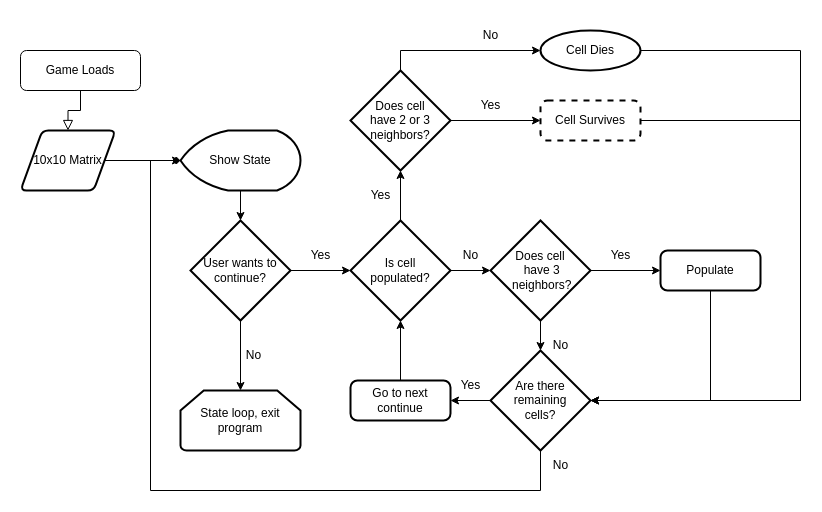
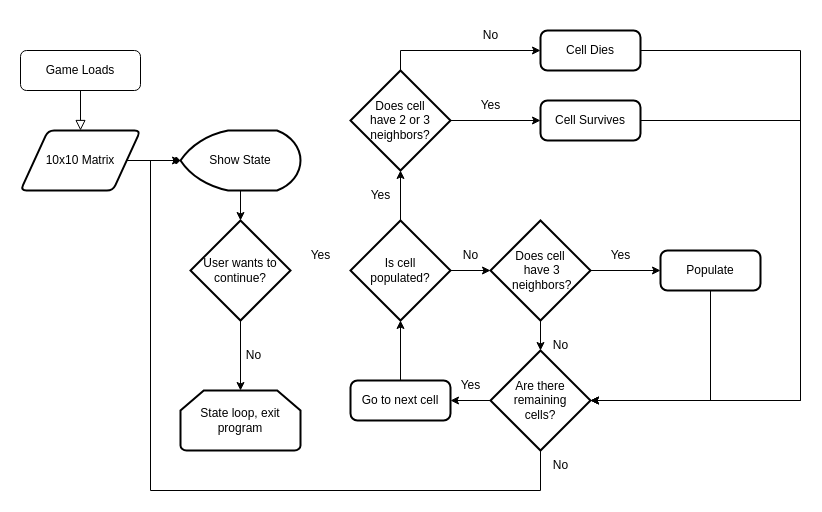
  <mxCell id="0" />
  <mxCell id="1" parent="0" />
  <mxCell id="2" value="" style="rounded=0;html=1;jettySize=auto;orthogonalLoop=1;fontSize=11;endArrow=block;endFill=0;endSize=8;strokeWidth=1;shadow=0;labelBackgroundColor=none;edgeStyle=orthogonalEdgeStyle;entryX=0.5;entryY=0;entryDx=0;entryDy=0;" parent="1" source="3" target="4" edge="1"><mxGeometry relative="1" as="geometry"><mxPoint x="80" y="140" as="targetPoint" /></mxGeometry></mxCell>
  <mxCell id="3" value="Game Loads" style="rounded=1;whiteSpace=wrap;html=1;fontSize=12;glass=0;strokeWidth=1;shadow=0;" parent="1" vertex="1"><mxGeometry x="20" y="50" width="120" height="40" as="geometry" /></mxCell>
- <mxCell id="4" value="10x10 Matrix" style="shape=parallelogram;html=1;strokeWidth=2;perimeter=parallelogramPerimeter;whiteSpace=wrap;rounded=1;arcSize=12;size=0.23;" vertex="1" parent="1"><mxGeometry x="20" y="130" width="95" height="60" as="geometry" /></mxCell>
+ <mxCell id="4" value="10x10 Matrix" style="shape=parallelogram;html=1;strokeWidth=2;perimeter=parallelogramPerimeter;whiteSpace=wrap;rounded=1;arcSize=12;size=0.23;" vertex="1" parent="1"><mxGeometry x="20" y="130" width="120" height="60" as="geometry" /></mxCell>
  <mxCell id="5" value="Show State" style="strokeWidth=2;html=1;shape=mxgraph.flowchart.display;whiteSpace=wrap;" vertex="1" parent="1"><mxGeometry x="180" y="130" width="120" height="60" as="geometry" /></mxCell>
  <mxCell id="6" style="edgeStyle=orthogonalEdgeStyle;rounded=0;orthogonalLoop=1;jettySize=auto;html=1;entryX=0;entryY=0.5;entryDx=0;entryDy=0;entryPerimeter=0;endArrow=diamond;" edge="1" parent="1" source="4" target="5"><mxGeometry relative="1" as="geometry" /></mxCell>
  <mxCell id="7" value="State loop, exit program" style="strokeWidth=2;html=1;shape=mxgraph.flowchart.loop_limit;whiteSpace=wrap;" vertex="1" parent="1"><mxGeometry x="180" y="390" width="120" height="60" as="geometry" /></mxCell>
- <mxCell id="8" style="edgeStyle=orthogonalEdgeStyle;rounded=0;orthogonalLoop=1;jettySize=auto;html=1;entryX=0;entryY=0.5;entryDx=0;entryDy=0;entryPerimeter=0;" edge="1" parent="1" source="9" target="15"><mxGeometry relative="1" as="geometry"><mxPoint x="370" y="270" as="targetPoint" /></mxGeometry></mxCell>
  <mxCell id="9" value="User wants to continue?" style="strokeWidth=2;html=1;shape=mxgraph.flowchart.decision;whiteSpace=wrap;" vertex="1" parent="1"><mxGeometry x="190" y="220" width="100" height="100" as="geometry" /></mxCell>
  <mxCell id="10" style="edgeStyle=orthogonalEdgeStyle;rounded=0;orthogonalLoop=1;jettySize=auto;html=1;entryX=0.5;entryY=0;entryDx=0;entryDy=0;entryPerimeter=0;" edge="1" parent="1" source="5" target="9"><mxGeometry relative="1" as="geometry" /></mxCell>
  <mxCell id="11" style="edgeStyle=orthogonalEdgeStyle;rounded=0;orthogonalLoop=1;jettySize=auto;html=1;entryX=0.5;entryY=0;entryDx=0;entryDy=0;entryPerimeter=0;" edge="1" parent="1" source="9" target="7"><mxGeometry relative="1" as="geometry" /></mxCell>
  <mxCell id="12" value="No" style="text;html=1;align=center;verticalAlign=middle;resizable=0;points=[];autosize=1;strokeColor=none;fillColor=none;" vertex="1" parent="1"><mxGeometry x="233" y="340" width="40" height="30" as="geometry" /></mxCell>
  <mxCell id="13" value="Yes" style="text;html=1;align=center;verticalAlign=middle;resizable=0;points=[];autosize=1;strokeColor=none;fillColor=none;" vertex="1" parent="1"><mxGeometry x="300" y="240" width="40" height="30" as="geometry" /></mxCell>
  <mxCell id="14" style="edgeStyle=orthogonalEdgeStyle;rounded=0;orthogonalLoop=1;jettySize=auto;html=1;entryX=0.5;entryY=1;entryDx=0;entryDy=0;entryPerimeter=0;" edge="1" parent="1" source="15" target="34"><mxGeometry relative="1" as="geometry"><mxPoint x="400" y="170" as="targetPoint" /></mxGeometry></mxCell>
  <mxCell id="15" value="Is cell&lt;br&gt;populated?" style="strokeWidth=2;html=1;shape=mxgraph.flowchart.decision;whiteSpace=wrap;" vertex="1" parent="1"><mxGeometry x="350" y="220" width="100" height="100" as="geometry" /></mxCell>
  <mxCell id="16" style="edgeStyle=orthogonalEdgeStyle;rounded=0;orthogonalLoop=1;jettySize=auto;html=1;entryX=0;entryY=0.5;entryDx=0;entryDy=0;" edge="1" parent="1" source="18" target="22"><mxGeometry relative="1" as="geometry" /></mxCell>
  <mxCell id="17" style="edgeStyle=orthogonalEdgeStyle;rounded=0;orthogonalLoop=1;jettySize=auto;html=1;entryX=0.5;entryY=0;entryDx=0;entryDy=0;entryPerimeter=0;" edge="1" parent="1" source="18" target="29"><mxGeometry relative="1" as="geometry" /></mxCell>
  <mxCell id="18" value="Does cell&lt;br&gt;&amp;nbsp;have 3&lt;br&gt;&amp;nbsp;neighbors?" style="strokeWidth=2;html=1;shape=mxgraph.flowchart.decision;whiteSpace=wrap;" vertex="1" parent="1"><mxGeometry x="490" y="220" width="100" height="100" as="geometry" /></mxCell>
  <mxCell id="19" style="edgeStyle=orthogonalEdgeStyle;rounded=0;orthogonalLoop=1;jettySize=auto;html=1;entryX=0;entryY=0.5;entryDx=0;entryDy=0;entryPerimeter=0;" edge="1" parent="1" source="15" target="18"><mxGeometry relative="1" as="geometry" /></mxCell>
  <mxCell id="20" value="No" style="text;html=1;align=center;verticalAlign=middle;resizable=0;points=[];autosize=1;strokeColor=none;fillColor=none;" vertex="1" parent="1"><mxGeometry x="450" y="240" width="40" height="30" as="geometry" /></mxCell>
  <mxCell id="21" style="edgeStyle=orthogonalEdgeStyle;rounded=0;orthogonalLoop=1;jettySize=auto;html=1;entryX=1;entryY=0.5;entryDx=0;entryDy=0;entryPerimeter=0;" edge="1" parent="1" source="22" target="29"><mxGeometry relative="1" as="geometry"><Array as="points"><mxPoint x="710" y="400" /></Array></mxGeometry></mxCell>
  <mxCell id="22" value="Populate" style="rounded=1;whiteSpace=wrap;html=1;absoluteArcSize=1;arcSize=14;strokeWidth=2;" vertex="1" parent="1"><mxGeometry x="660" y="250" width="100" height="40" as="geometry" /></mxCell>
  <mxCell id="23" value="Yes" style="text;html=1;align=center;verticalAlign=middle;resizable=0;points=[];autosize=1;strokeColor=none;fillColor=none;" vertex="1" parent="1"><mxGeometry x="600" y="240" width="40" height="30" as="geometry" /></mxCell>
- <mxCell id="24" value="Go to next continue" style="rounded=1;whiteSpace=wrap;html=1;absoluteArcSize=1;arcSize=14;strokeWidth=2;" vertex="1" parent="1"><mxGeometry x="350" y="380" width="100" height="40" as="geometry" /></mxCell>
+ <mxCell id="24" value="Go to next cell" style="rounded=1;whiteSpace=wrap;html=1;absoluteArcSize=1;arcSize=14;strokeWidth=2;" vertex="1" parent="1"><mxGeometry x="350" y="380" width="100" height="40" as="geometry" /></mxCell>
  <mxCell id="25" value="No" style="text;html=1;align=center;verticalAlign=middle;resizable=0;points=[];autosize=1;strokeColor=none;fillColor=none;" vertex="1" parent="1"><mxGeometry x="540" y="330" width="40" height="30" as="geometry" /></mxCell>
  <mxCell id="26" style="edgeStyle=orthogonalEdgeStyle;rounded=0;orthogonalLoop=1;jettySize=auto;html=1;entryX=0.5;entryY=1;entryDx=0;entryDy=0;entryPerimeter=0;" edge="1" parent="1" source="24" target="15"><mxGeometry relative="1" as="geometry" /></mxCell>
  <mxCell id="27" style="edgeStyle=orthogonalEdgeStyle;rounded=0;orthogonalLoop=1;jettySize=auto;html=1;entryX=1;entryY=0.5;entryDx=0;entryDy=0;" edge="1" parent="1" source="29" target="24"><mxGeometry relative="1" as="geometry" /></mxCell>
  <mxCell id="28" style="edgeStyle=orthogonalEdgeStyle;rounded=0;orthogonalLoop=1;jettySize=auto;html=1;" edge="1" parent="1" source="29" target="5"><mxGeometry relative="1" as="geometry"><Array as="points"><mxPoint x="540" y="490" /><mxPoint x="150" y="490" /><mxPoint x="150" y="160" /></Array></mxGeometry></mxCell>
  <mxCell id="29" value="Are there remaining&lt;br&gt;cells?" style="strokeWidth=2;html=1;shape=mxgraph.flowchart.decision;whiteSpace=wrap;" vertex="1" parent="1"><mxGeometry x="490" y="350" width="100" height="100" as="geometry" /></mxCell>
  <mxCell id="30" value="Yes" style="text;html=1;align=center;verticalAlign=middle;resizable=0;points=[];autosize=1;strokeColor=none;fillColor=none;" vertex="1" parent="1"><mxGeometry x="450" y="370" width="40" height="30" as="geometry" /></mxCell>
  <mxCell id="31" value="No" style="text;html=1;align=center;verticalAlign=middle;resizable=0;points=[];autosize=1;strokeColor=none;fillColor=none;" vertex="1" parent="1"><mxGeometry x="540" y="450" width="40" height="30" as="geometry" /></mxCell>
  <mxCell id="32" style="edgeStyle=orthogonalEdgeStyle;rounded=0;orthogonalLoop=1;jettySize=auto;html=1;entryX=0;entryY=0.5;entryDx=0;entryDy=0;" edge="1" parent="1" source="34" target="36"><mxGeometry relative="1" as="geometry"><mxPoint x="530" y="120" as="targetPoint" /></mxGeometry></mxCell>
  <mxCell id="33" style="edgeStyle=orthogonalEdgeStyle;rounded=0;orthogonalLoop=1;jettySize=auto;html=1;entryX=0;entryY=0.5;entryDx=0;entryDy=0;" edge="1" parent="1" source="34" target="38"><mxGeometry relative="1" as="geometry"><Array as="points"><mxPoint x="400" y="50" /></Array></mxGeometry></mxCell>
  <mxCell id="34" value="Does cell&lt;br&gt;have 2 or 3 neighbors?" style="strokeWidth=2;html=1;shape=mxgraph.flowchart.decision;whiteSpace=wrap;" vertex="1" parent="1"><mxGeometry x="350" y="70" width="100" height="100" as="geometry" /></mxCell>
  <mxCell id="35" value="Yes" style="text;html=1;align=center;verticalAlign=middle;resizable=0;points=[];autosize=1;strokeColor=none;fillColor=none;" vertex="1" parent="1"><mxGeometry x="360" y="180" width="40" height="30" as="geometry" /></mxCell>
- <mxCell id="36" value="Cell Survives" style="rounded=1;whiteSpace=wrap;html=1;absoluteArcSize=1;arcSize=14;strokeWidth=2;dashed=1;" vertex="1" parent="1"><mxGeometry x="540" y="100" width="100" height="40" as="geometry" /></mxCell>
+ <mxCell id="36" value="Cell Survives" style="rounded=1;whiteSpace=wrap;html=1;absoluteArcSize=1;arcSize=14;strokeWidth=2;" vertex="1" parent="1"><mxGeometry x="540" y="100" width="100" height="40" as="geometry" /></mxCell>
  <mxCell id="37" value="Yes" style="text;html=1;align=center;verticalAlign=middle;resizable=0;points=[];autosize=1;strokeColor=none;fillColor=none;" vertex="1" parent="1"><mxGeometry x="470" y="90" width="40" height="30" as="geometry" /></mxCell>
- <mxCell id="38" value="Cell Dies" style="ellipse;whiteSpace=wrap;html=1;absoluteArcSize=1;arcSize=14;strokeWidth=2;" vertex="1" parent="1"><mxGeometry x="540" y="30" width="100" height="40" as="geometry" /></mxCell>
+ <mxCell id="38" value="Cell Dies" style="rounded=1;whiteSpace=wrap;html=1;absoluteArcSize=1;arcSize=14;strokeWidth=2;" vertex="1" parent="1"><mxGeometry x="540" y="30" width="100" height="40" as="geometry" /></mxCell>
  <mxCell id="39" value="No" style="text;html=1;align=center;verticalAlign=middle;resizable=0;points=[];autosize=1;strokeColor=none;fillColor=none;" vertex="1" parent="1"><mxGeometry x="470" y="20" width="40" height="30" as="geometry" /></mxCell>
  <mxCell id="40" style="edgeStyle=orthogonalEdgeStyle;rounded=0;orthogonalLoop=1;jettySize=auto;html=1;entryX=1;entryY=0.5;entryDx=0;entryDy=0;entryPerimeter=0;" edge="1" parent="1" source="36" target="29"><mxGeometry relative="1" as="geometry"><Array as="points"><mxPoint x="800" y="120" /><mxPoint x="800" y="400" /></Array></mxGeometry></mxCell>
  <mxCell id="41" style="edgeStyle=orthogonalEdgeStyle;rounded=0;orthogonalLoop=1;jettySize=auto;html=1;entryX=1;entryY=0.5;entryDx=0;entryDy=0;entryPerimeter=0;" edge="1" parent="1" source="38" target="29"><mxGeometry relative="1" as="geometry"><Array as="points"><mxPoint x="800" y="50" /><mxPoint x="800" y="400" /></Array></mxGeometry></mxCell>
